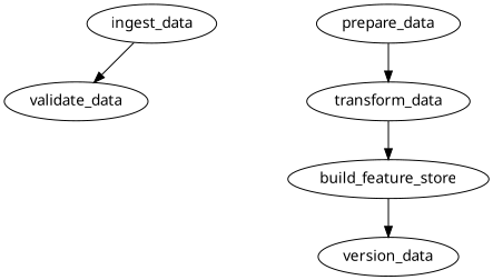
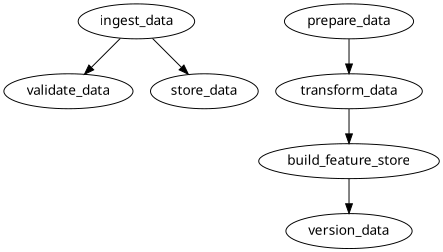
  digraph {
    fontname="Noto Sans"
    node [fontname="Noto Sans"]
    edge [fontname="Noto Sans"]
    n1 [label=validate_data]
    n2 [label=build_feature_store]
    n3 [label=version_data]
    n4 [label=ingest_data]
+   n5 [label=store_data]
    n6 [label=prepare_data]
    n7 [label=transform_data]
    n2 -> n3
    n4 -> n1
+   n4 -> n5
    n6 -> n7
    n7 -> n2
  }
